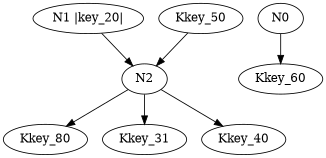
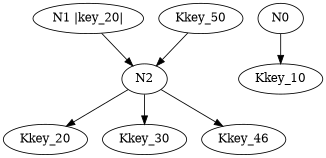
  digraph {
    n1 [label="N1 |key_20|"]
    N2
    N0
-   Kkey_10 [label=Kkey_60]
-   Kkey_20 [label=Kkey_80]
-   Kkey_30 [label=Kkey_31]
-   Kkey_40
+   Kkey_10
+   Kkey_20
+   Kkey_30
+   Kkey_40 [label=Kkey_46]
    Kkey_50
    n1 -> N2
    N2 -> Kkey_20
    N2 -> Kkey_30
    N2 -> Kkey_40
    N0 -> Kkey_10
    Kkey_50 -> N2
  }
